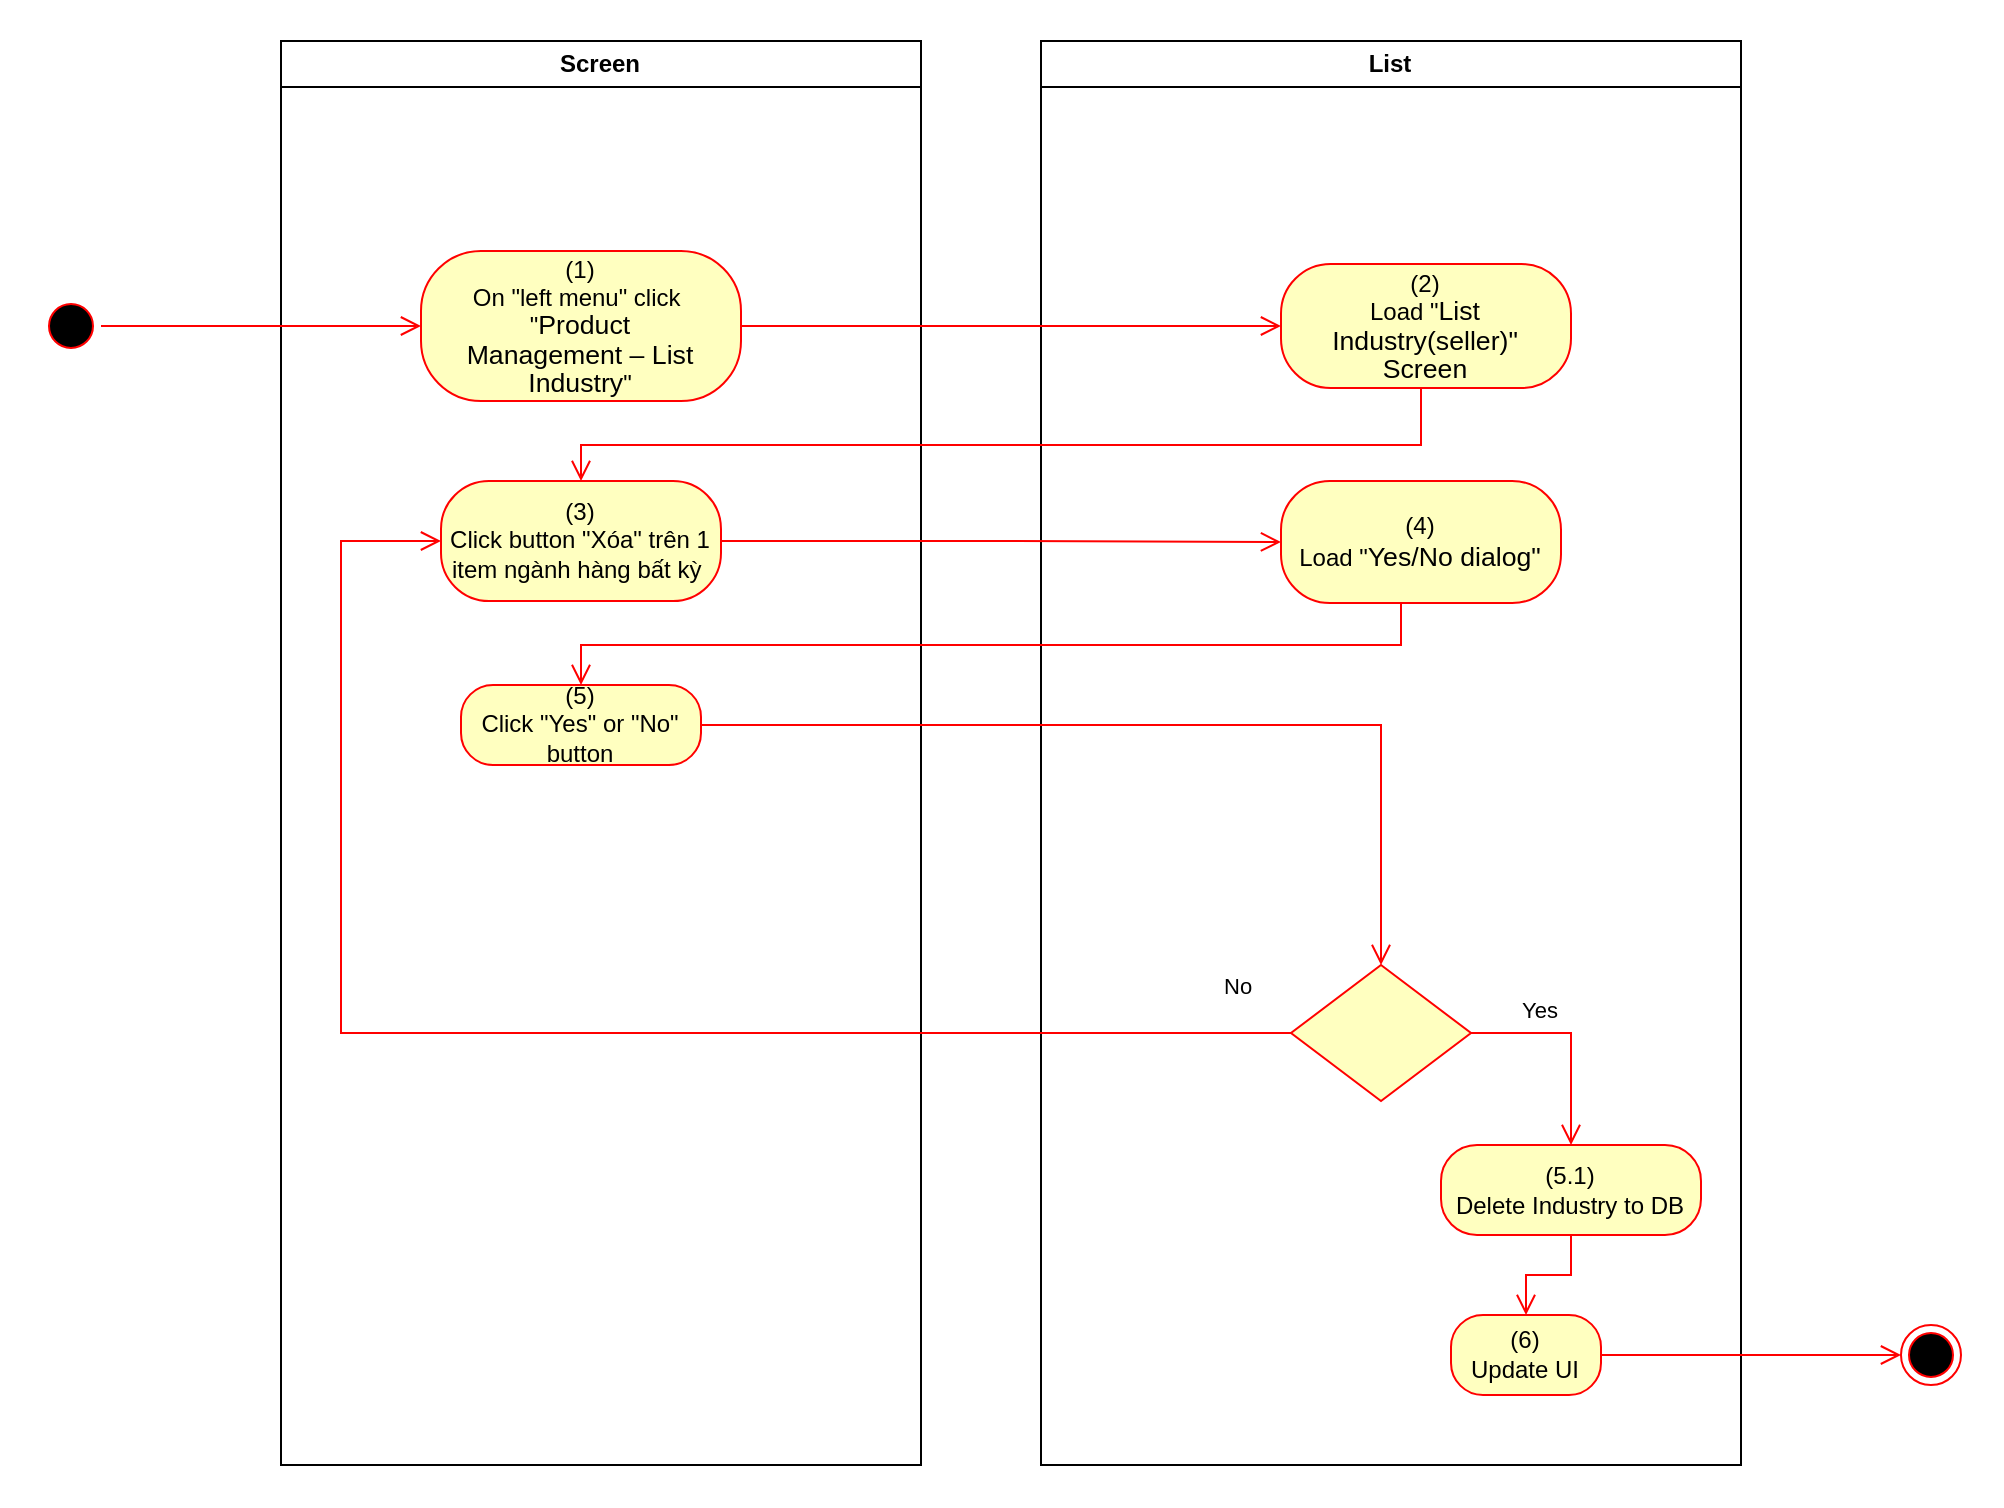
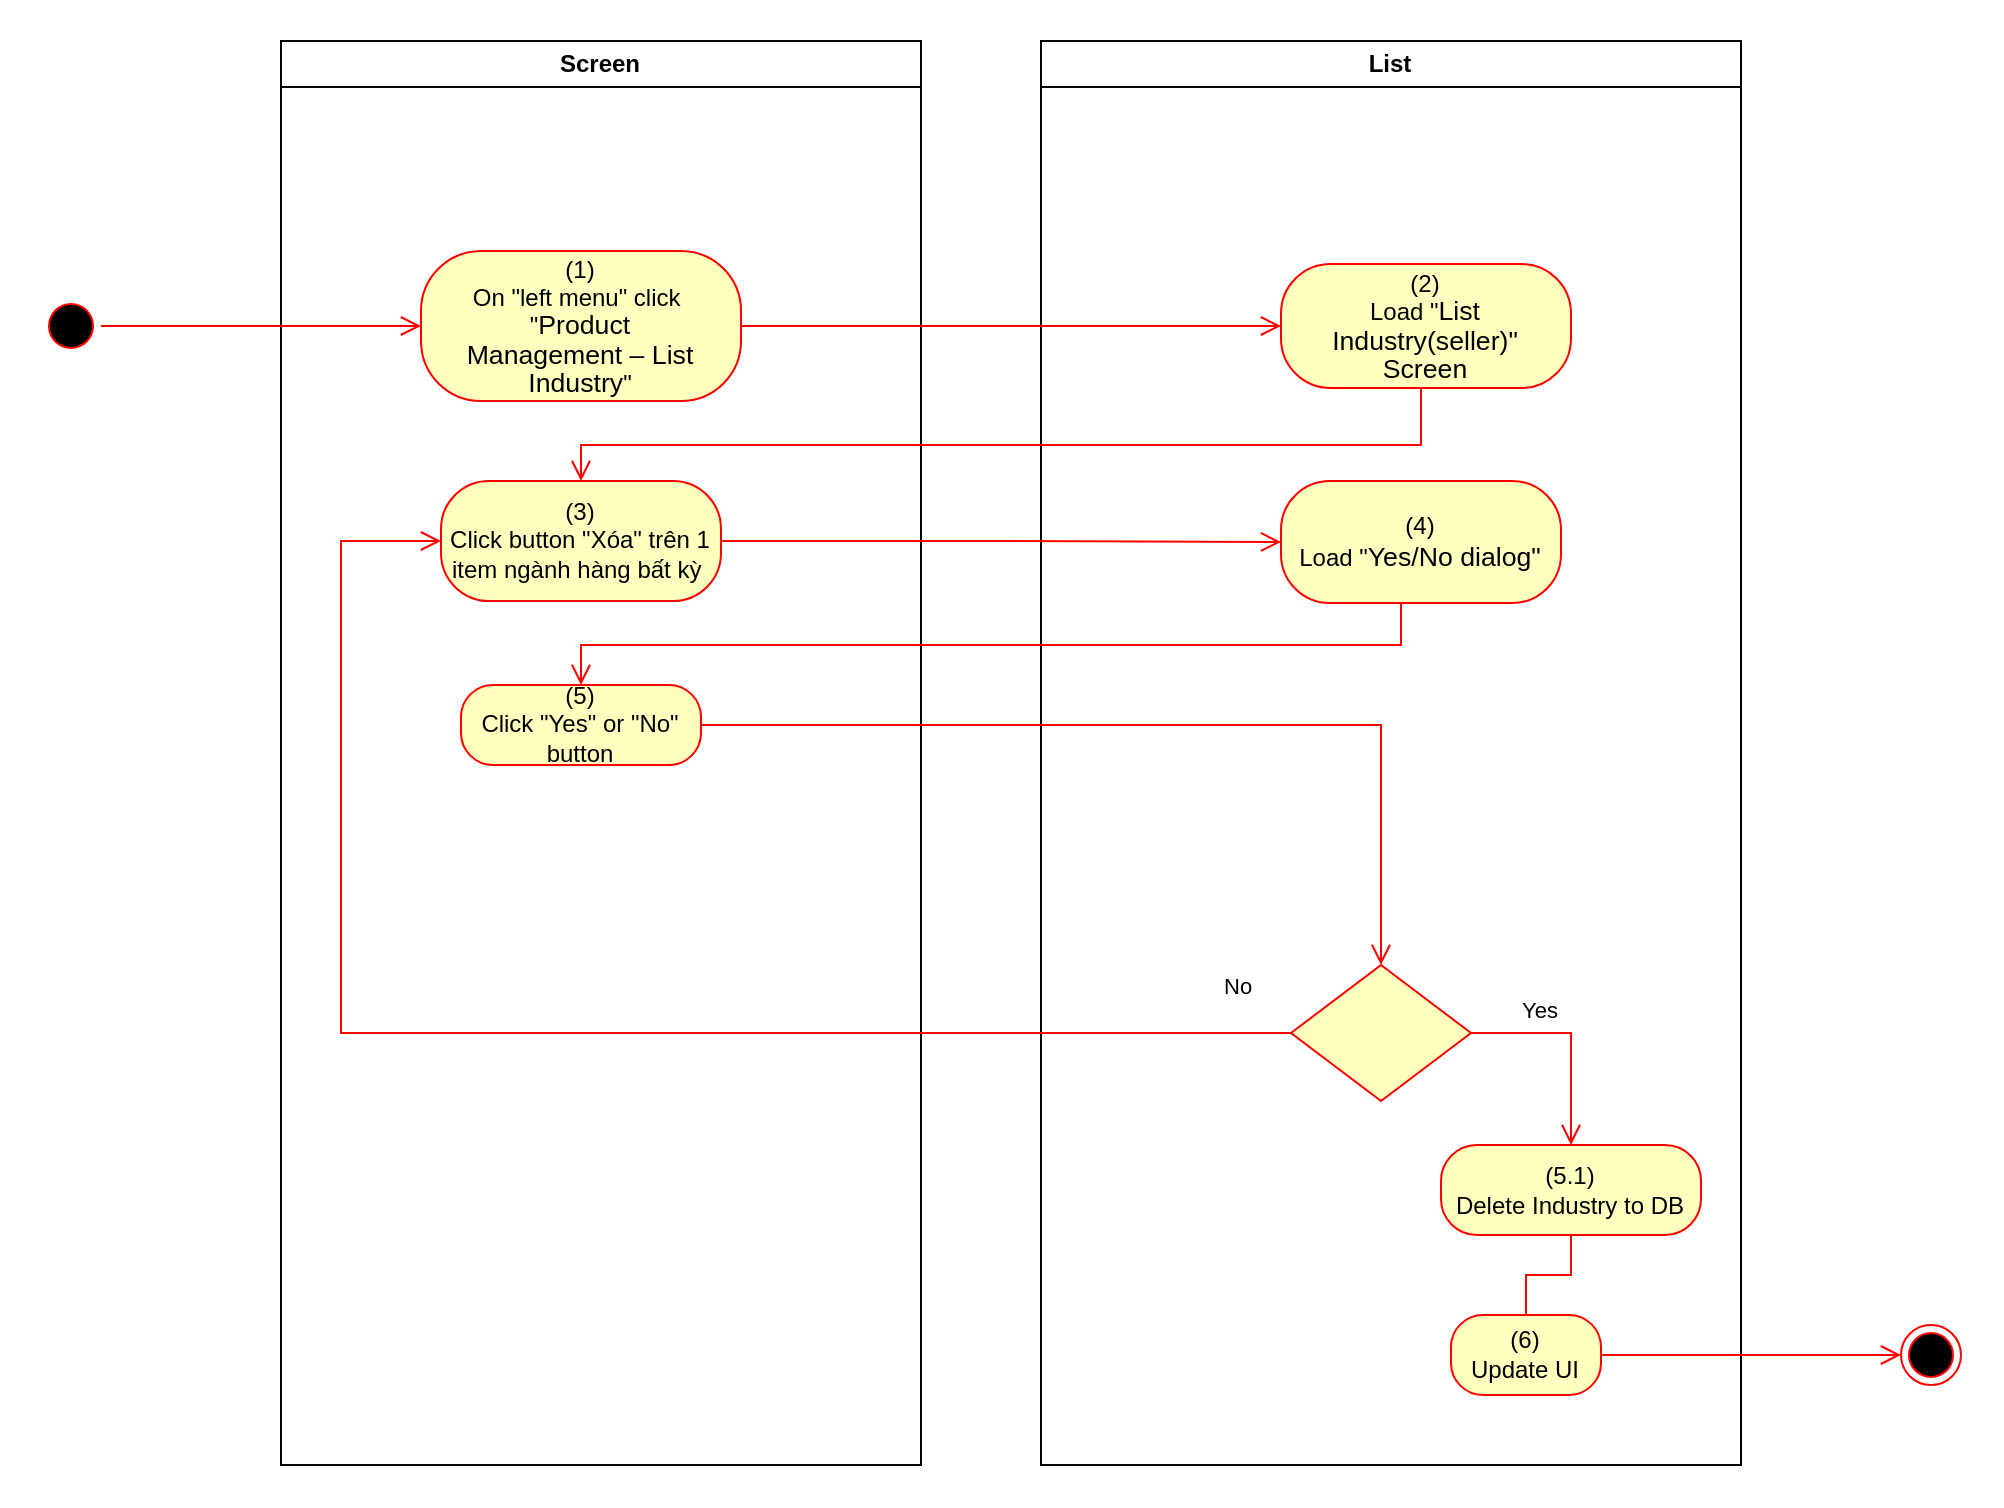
  <mxCell id="0" />
  <mxCell id="1" parent="0" />
  <mxCell id="2" value="Screen" style="swimlane;whiteSpace=wrap" vertex="1" parent="1"><mxGeometry x="140" y="20" width="320" height="712" as="geometry"><mxRectangle x="120" y="128" width="60" height="23" as="alternateBounds" /></mxGeometry></mxCell>
  <mxCell id="3" value="(1)&lt;br style=&quot;padding: 0px ; margin: 0px&quot;&gt;On &quot;left menu&quot; click&amp;nbsp;&lt;br style=&quot;padding: 0px ; margin: 0px&quot;&gt;&quot;&lt;span lang=&quot;EN-GB&quot; style=&quot;font-size: 10pt ; line-height: 14.267px ; font-family: &amp;#34;arial&amp;#34; , sans-serif&quot;&gt;Product&lt;br&gt;Management – List Industry&lt;/span&gt;&quot;" style="rounded=1;whiteSpace=wrap;html=1;arcSize=40;fontColor=#000000;fillColor=#ffffc0;strokeColor=#ff0000;" vertex="1" parent="2"><mxGeometry x="70" y="105" width="160" height="75" as="geometry" /></mxCell>
  <mxCell id="4" value="(3)&lt;br&gt;Click button &quot;Xóa&quot; trên 1 item ngành hàng bất kỳ&amp;nbsp;" style="rounded=1;whiteSpace=wrap;html=1;arcSize=40;fontColor=#000000;fillColor=#ffffc0;strokeColor=#ff0000;" vertex="1" parent="2"><mxGeometry x="80" y="220" width="140" height="60" as="geometry" /></mxCell>
  <mxCell id="5" value="(5)&lt;br&gt;Click &quot;Yes&quot; or &quot;No&quot; button" style="rounded=1;whiteSpace=wrap;html=1;arcSize=40;fontColor=#000000;fillColor=#ffffc0;strokeColor=#ff0000;" vertex="1" parent="2"><mxGeometry x="90" y="322" width="120" height="40" as="geometry" /></mxCell>
  <mxCell id="6" value="List" style="swimlane;whiteSpace=wrap;startSize=23;" vertex="1" parent="1"><mxGeometry x="520" y="20" width="350" height="712" as="geometry" /></mxCell>
  <mxCell id="7" value="(2)&lt;br&gt;Load &quot;&lt;span lang=&quot;EN-GB&quot; style=&quot;font-size: 10pt ; line-height: 14.267px ; font-family: &amp;#34;arial&amp;#34; , sans-serif&quot;&gt;&lt;span lang=&quot;EN-GB&quot; style=&quot;font-size: 10pt ; line-height: 14.267px&quot;&gt;List Industry(seller)&lt;/span&gt;&quot;&lt;br&gt;Screen&lt;/span&gt;" style="rounded=1;whiteSpace=wrap;html=1;arcSize=40;fontColor=#000000;fillColor=#ffffc0;strokeColor=#ff0000;" vertex="1" parent="6"><mxGeometry x="120" y="111.5" width="145" height="62" as="geometry" /></mxCell>
  <mxCell id="8" value="" style="rhombus;whiteSpace=wrap;html=1;fillColor=#ffffc0;strokeColor=#ff0000;" vertex="1" parent="6"><mxGeometry x="125" y="462" width="90" height="68" as="geometry" /></mxCell>
  <mxCell id="9" value="Yes" style="edgeStyle=orthogonalEdgeStyle;html=1;align=left;verticalAlign=top;endArrow=open;endSize=8;strokeColor=#ff0000;rounded=0;exitX=1;exitY=0.5;exitDx=0;exitDy=0;" edge="1" parent="6" source="8" target="10"><mxGeometry x="-0.549" y="24" relative="1" as="geometry"><mxPoint x="170" y="552" as="targetPoint" /><mxPoint as="offset" /></mxGeometry></mxCell>
  <mxCell id="10" value="(5.1)&lt;br&gt;Delete Industry to DB" style="rounded=1;whiteSpace=wrap;html=1;arcSize=40;fontColor=#000000;fillColor=#ffffc0;strokeColor=#ff0000;" vertex="1" parent="6"><mxGeometry x="200" y="552" width="130" height="45" as="geometry" /></mxCell>
  <mxCell id="11" value="(6)&lt;br&gt;Update UI" style="rounded=1;whiteSpace=wrap;html=1;arcSize=40;fontColor=#000000;fillColor=#ffffc0;strokeColor=#ff0000;" vertex="1" parent="6"><mxGeometry x="205" y="637" width="75" height="40" as="geometry" /></mxCell>
- <mxCell id="12" value="" style="edgeStyle=orthogonalEdgeStyle;html=1;verticalAlign=bottom;endArrow=open;endSize=8;strokeColor=#ff0000;rounded=0;exitX=0.5;exitY=1;exitDx=0;exitDy=0;entryX=0.5;entryY=0;entryDx=0;entryDy=0;" edge="1" parent="6" source="10" target="11"><mxGeometry relative="1" as="geometry"><mxPoint x="170" y="642" as="targetPoint" /></mxGeometry></mxCell>
+ <mxCell id="12" value="" style="edgeStyle=orthogonalEdgeStyle;html=1;verticalAlign=bottom;endArrow=none;endSize=8;strokeColor=#ff0000;rounded=0;exitX=0.5;exitY=1;exitDx=0;exitDy=0;entryX=0.5;entryY=0;entryDx=0;entryDy=0;" edge="1" parent="6" source="10" target="11"><mxGeometry relative="1" as="geometry"><mxPoint x="170" y="642" as="targetPoint" /></mxGeometry></mxCell>
  <mxCell id="13" value="(4)&lt;br&gt;Load &quot;&lt;font face=&quot;arial, sans-serif&quot;&gt;&lt;span style=&quot;font-size: 13.333px&quot;&gt;Yes/No dialog&quot;&lt;/span&gt;&lt;/font&gt;" style="rounded=1;whiteSpace=wrap;html=1;arcSize=40;fontColor=#000000;fillColor=#ffffc0;strokeColor=#ff0000;" vertex="1" parent="6"><mxGeometry x="120" y="220" width="140" height="61" as="geometry" /></mxCell>
  <mxCell id="14" value="" style="ellipse;html=1;shape=startState;fillColor=#000000;strokeColor=#ff0000;" vertex="1" parent="1"><mxGeometry x="20" y="147.5" width="30" height="30" as="geometry" /></mxCell>
  <mxCell id="15" value="" style="edgeStyle=orthogonalEdgeStyle;html=1;verticalAlign=bottom;endArrow=open;endSize=8;strokeColor=#ff0000;rounded=0;entryX=0;entryY=0.5;entryDx=0;entryDy=0;" edge="1" parent="1" source="14" target="3"><mxGeometry relative="1" as="geometry"><mxPoint x="200" y="145" as="targetPoint" /></mxGeometry></mxCell>
  <mxCell id="16" value="" style="edgeStyle=orthogonalEdgeStyle;html=1;verticalAlign=bottom;endArrow=open;endSize=8;strokeColor=#ff0000;rounded=0;entryX=0;entryY=0.5;entryDx=0;entryDy=0;" edge="1" parent="1" source="3" target="7"><mxGeometry relative="1" as="geometry"><mxPoint x="600" y="163" as="targetPoint" /></mxGeometry></mxCell>
  <mxCell id="17" value="" style="edgeStyle=orthogonalEdgeStyle;html=1;verticalAlign=bottom;endArrow=open;endSize=8;strokeColor=#ff0000;rounded=0;entryX=0.5;entryY=0;entryDx=0;entryDy=0;" edge="1" parent="1" source="7" target="4"><mxGeometry relative="1" as="geometry"><mxPoint x="685" y="242" as="targetPoint" /><Array as="points"><mxPoint x="710" y="222" /><mxPoint x="290" y="222" /></Array></mxGeometry></mxCell>
  <mxCell id="18" value="" style="ellipse;html=1;shape=endState;fillColor=#000000;strokeColor=#ff0000;" vertex="1" parent="1"><mxGeometry x="950" y="662" width="30" height="30" as="geometry" /></mxCell>
  <mxCell id="19" value="" style="edgeStyle=orthogonalEdgeStyle;html=1;verticalAlign=bottom;endArrow=open;endSize=8;strokeColor=#ff0000;rounded=0;exitX=1;exitY=0.5;exitDx=0;exitDy=0;entryX=0;entryY=0.5;entryDx=0;entryDy=0;" edge="1" parent="1" source="11" target="18"><mxGeometry relative="1" as="geometry"><mxPoint x="820" y="652" as="targetPoint" /><mxPoint x="820" y="592" as="sourcePoint" /></mxGeometry></mxCell>
  <mxCell id="20" value="" style="edgeStyle=orthogonalEdgeStyle;html=1;verticalAlign=bottom;endArrow=open;endSize=8;strokeColor=#ff0000;rounded=0;entryX=0;entryY=0.5;entryDx=0;entryDy=0;" edge="1" parent="1" source="4" target="13"><mxGeometry relative="1" as="geometry"><mxPoint x="280" y="355" as="targetPoint" /></mxGeometry></mxCell>
  <mxCell id="21" value="" style="edgeStyle=orthogonalEdgeStyle;html=1;verticalAlign=bottom;endArrow=open;endSize=8;strokeColor=#ff0000;rounded=0;entryX=0.5;entryY=0;entryDx=0;entryDy=0;" edge="1" parent="1" source="13" target="5"><mxGeometry relative="1" as="geometry"><mxPoint x="690" y="352" as="targetPoint" /><Array as="points"><mxPoint x="700" y="322" /><mxPoint x="290" y="322" /></Array></mxGeometry></mxCell>
  <mxCell id="22" value="" style="edgeStyle=orthogonalEdgeStyle;html=1;verticalAlign=bottom;endArrow=open;endSize=8;strokeColor=#ff0000;rounded=0;entryX=0.5;entryY=0;entryDx=0;entryDy=0;" edge="1" parent="1" source="5" target="8"><mxGeometry relative="1" as="geometry"><mxPoint x="700" y="442" as="targetPoint" /></mxGeometry></mxCell>
  <mxCell id="23" value="No" style="edgeStyle=orthogonalEdgeStyle;html=1;align=left;verticalAlign=bottom;endArrow=open;endSize=8;strokeColor=#ff0000;rounded=0;entryX=0;entryY=0.5;entryDx=0;entryDy=0;exitX=0;exitY=0.5;exitDx=0;exitDy=0;" edge="1" parent="1" source="8" target="4"><mxGeometry x="-0.909" y="-14" relative="1" as="geometry"><mxPoint x="590" y="572" as="targetPoint" /><Array as="points"><mxPoint x="170" y="516" /><mxPoint x="170" y="270" /></Array><mxPoint as="offset" /></mxGeometry></mxCell>
